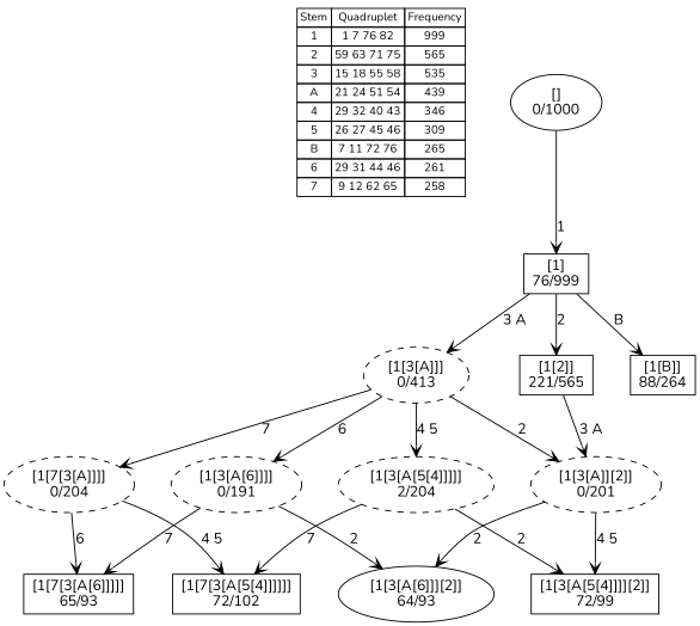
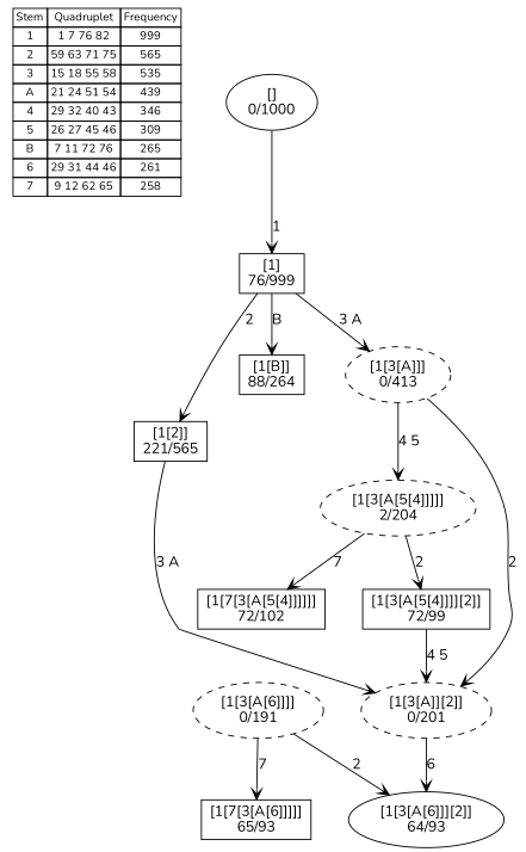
  digraph {
    fontname=Nunito
    nodesep=0.5
    node [fontname=Nunito]
    edge [arrowhead=vee fontname=Nunito]
    n1 [fontsize=11 label=< <table border="0" cellborder="1" cellspacing="0"><tr><td>Stem</td><td>Quadruplet</td><td>Frequency</td></tr> <tr><td>1</td><td>1 7 76 82</td><td>999</td></tr> <tr><td>2</td><td>59 63 71 75</td><td>565</td></tr> <tr><td>3</td><td>15 18 55 58</td><td>535</td></tr> <tr><td>A</td><td>21 24 51 54</td><td>439</td></tr> <tr><td>4</td><td>29 32 40 43</td><td>346</td></tr> <tr><td>5</td><td>26 27 45 46</td><td>309</td></tr> <tr><td>B</td><td>7 11 72 76</td><td>265</td></tr> <tr><td>6</td><td>29 31 44 46</td><td>261</td></tr> <tr><td>7</td><td>9 12 62 65</td><td>258</td></tr> </table>> shape=plaintext]
    n2 [label="[1[2]]\n221/565" shape=box]
    n3 [label="[1[3[A]][2]]\n0/201" style=dashed]
    n4 [label="[1[3[A[5[4]]]][2]]\n72/99" shape=box]
    n5 [label="[1[3[A[6]]][2]]\n64/93" shape=ellipse]
    n6 [label="[1[B]]\n88/264" shape=box]
    n7 [label="[1]\n76/999" shape=box]
    n8 [label="[1[3[A]]]\n0/413" style=dashed]
    n9 [label="[1[3[A[5[4]]]]]\n2/204" style=dashed]
-   n10 [label="[1[7[3[A]]]]\n0/204" style=dashed]
    n11 [label="[1[3[A[6]]]]\n0/191" style=dashed]
    n12 [label="[1[7[3[A[5[4]]]]]]\n72/102" shape=box]
    n13 [label="[1[7[3[A[6]]]]]\n65/93" shape=box]
    n14 [label="[]\n0/1000"]
    n2 -> n3 [label="3 A "]
-   n3 -> n4 [label="4 5 "]
-   n3 -> n5 [label="2 "]
+   n4 -> n3 [label="4 5 "]
+   n3 -> n5 [label="6 "]
    n7 -> n2 [label="2 "]
    n7 -> n6 [label="B "]
    n7 -> n8 [label="3 A "]
    n8 -> n3 [label="2 "]
    n8 -> n9 [label="4 5 "]
-   n8 -> n10 [label="7 "]
-   n8 -> n11 [label="6 "]
    n9 -> n4 [label="2 "]
    n9 -> n12 [label="7 "]
-   n10 -> n12 [label="4 5 "]
-   n10 -> n13 [label="6 "]
    n11 -> n5 [label="2 "]
    n11 -> n13 [label="7 "]
    n14 -> n7 [label="1 "]
  }
